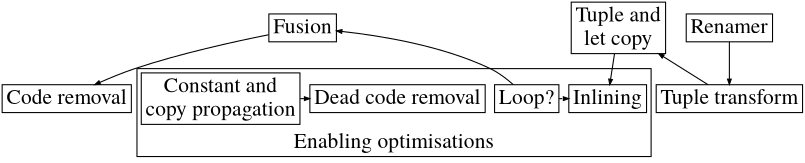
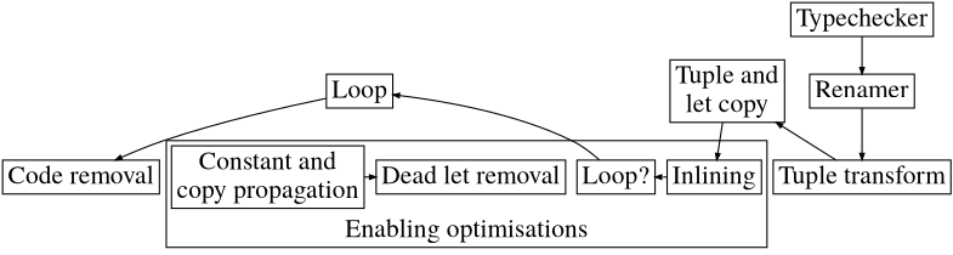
  digraph {
    compound=true
    penwidth=2
    rankdir=TD
    node [fontname="Times Roman" fontsize=40 nodesep=0 penwidth=2 ranksep=0 shape=rectangle]
    edge [color=black fontname="Times Roman" penwidth=2 weight=1.2]
-   Fusion
+   Fusion [label=Loop]
    n2 [label="Tuple and\nlet copy"]
    n3 [label="Code removal"]
    n4 [label="Tuple transform"]
    Inlining
    n6 [label="Loop?"]
-   n7 [label="Dead code removal"]
+   n7 [label="Dead let removal"]
    n8 [label="Constant and\ncopy propagation"]
+   Typechecker
    Renamer
    subgraph sub_1 {
      rank=same
      Fusion
      n2
    }
    subgraph sub_2 {
      rank=same
      n3
      n4
    }
    subgraph cluster_3 {
      fontname="Times Roman"
      fontsize=40
      label="Enabling optimisations"
      labelloc=b
      rank=same
      subgraph sub_4 {
        fontname="Times Roman"
        fontsize=40
        label="Enabling optimisations"
        labelloc=b
        rank=same
        Inlining
        n6
      }
      subgraph sub_5 {
        fontname="Times Roman"
        fontsize=40
        label="Enabling optimisations"
        labelloc=b
        rank=same
        n7
        n8
      }
    }
    Fusion -> n3
    n2 -> Inlining
    n4 -> n2
    n6 -> Fusion
-   n6 -> Inlining [style=dashed]
+   Inlining -> n6 [style=dashed]
    n8 -> n7
+   Typechecker -> Renamer
    Renamer -> n4
  }
